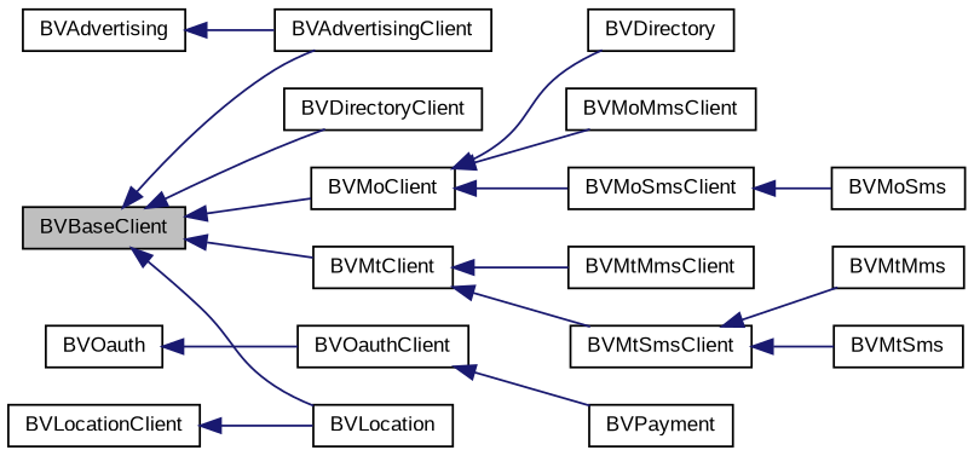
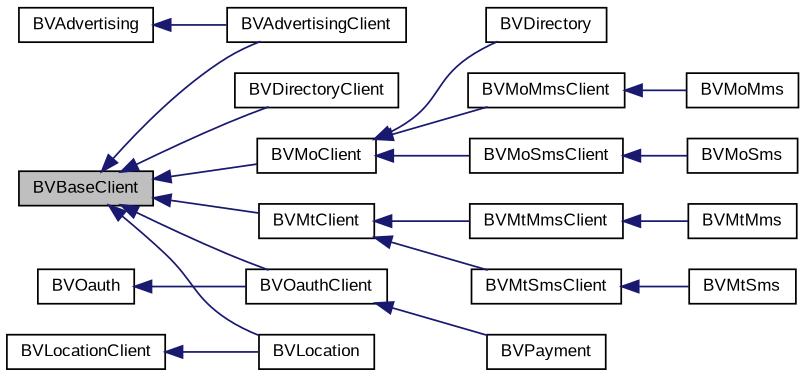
  digraph {
    fontname="Liberation Sans"
    rankdir=LR
    node [color=black fontname="Liberation Sans" fontsize=10 shape=record]
    edge [color=midnightblue dir=back fontname="Liberation Sans" fontsize=10 labelfontname="FreeSans.ttf" labelfontsize=10 style=solid]
    n1 [fillcolor=grey75 fontcolor=black height=0.2 label=BVBaseClient style=filled width=0.4]
    n2 [height=0.2 label=BVAdvertisingClient width=0.4]
    n3 [height=0.2 label=BVDirectoryClient width=0.4]
    n4 [height=0.2 label=BVMoClient width=0.4]
    n5 [height=0.2 label=BVMtClient width=0.4]
    n6 [height=0.2 label=BVOauthClient width=0.4]
    n7 [height=0.2 label=BVLocation width=0.4]
    n8 [height=0.2 label=BVLocationClient width=0.4]
    n9 [height=0.2 label=BVDirectory width=0.4]
    n10 [height=0.2 label=BVMoMmsClient width=0.4]
    n11 [height=0.2 label=BVMoSmsClient width=0.4]
    n12 [height=0.2 label=BVMtMmsClient width=0.4]
    n13 [height=0.2 label=BVMtSmsClient width=0.4]
    n14 [height=0.2 label=BVPayment width=0.4]
    n15 [height=0.2 label=BVAdvertising width=0.4]
+   n16 [height=0.2 label=BVMoMms width=0.4]
    n17 [height=0.2 label=BVMoSms width=0.4]
    n18 [height=0.2 label=BVMtMms width=0.4]
    n19 [height=0.2 label=BVMtSms width=0.4]
    n20 [height=0.2 label=BVOauth width=0.4]
    n1 -> n2
    n1 -> n3
    n1 -> n4
    n1 -> n5
+   n1 -> n6
    n1 -> n7
    n4 -> n9
    n4 -> n10
    n4 -> n11
    n5 -> n12
    n5 -> n13
    n6 -> n14
    n8 -> n7
+   n10 -> n16
    n11 -> n17
-   n13 -> n18
+   n12 -> n18
    n13 -> n19
    n15 -> n2
    n20 -> n6
  }
